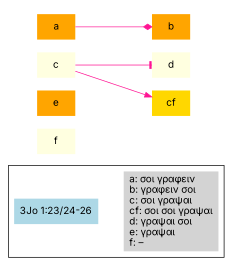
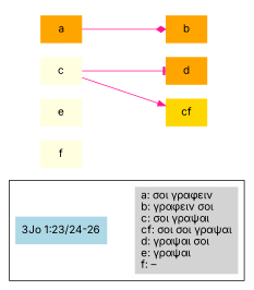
  digraph {
    fontname=Inter
    rankdir=LR
    node [fillcolor=orange fontname=Inter shape=plaintext style=filled]
    edge [fontname=Inter style=solid color=deeppink]
    n1 [fillcolor=lightblue label="3Jo 1:23/24-26"]
    n2 [fillcolor=lightgrey label="a: σοι γραφειν\lb: γραφειν σοι\lc: σοι γραψαι\lcf: σοι σοι γραψαι\ld: γραψαι σοι\le: γραψαι\lf: –\l"]
    n3 [label=a]
    n4 [label=b]
    n5 [fillcolor=lightyellow label=c]
    n6 [fillcolor=gold label=cf]
-   n7 [fillcolor=lightyellow label=d]
-   n8 [label=e]
+   n7 [label=d]
+   n8 [fillcolor=lightyellow label=e]
    n9 [fillcolor=lightyellow label=f]
    subgraph cluster_1 {
      n1
      n2
    }
    subgraph cluster_2 {
      style=invis
      n3
      n4
      n5
      n6
      n7
      n8
      n9
    }
    n1 -> n2 [style=invis color=""]
    n3 -> n4 [arrowhead=diamond]
    n5 -> n6 [arrowhead=normal]
    n5 -> n7 [arrowhead=tee]
  }
